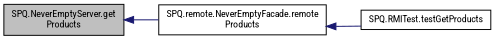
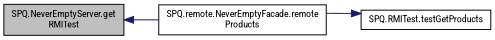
  digraph {
    fontname="Roboto Condensed"
    rankdir=LR
    node [color=black fillcolor=white fontname="Roboto Condensed" fontsize=10 shape=record style=filled]
    edge [color=midnightblue dir=back fontname="Roboto Condensed" fontsize=10 labelfontname=Helvetica labelfontsize=10 style=solid]
-   n1 [fillcolor=grey75 fontcolor=black height=0.2 label="SPQ.NeverEmptyServer.get\lProducts" width=0.4]
+   n1 [fillcolor=grey75 fontcolor=black height=0.2 label="SPQ.NeverEmptyServer.get\lRMITest" width=0.4]
    n2 [height=0.2 label="SPQ.remote.NeverEmptyFacade.remote\lProducts" width=0.4]
    n3 [height=0.2 label="SPQ.RMITest.testGetProducts" width=0.4]
    n1 -> n2
-   n2 -> n3
+   n3 -> n2
  }
